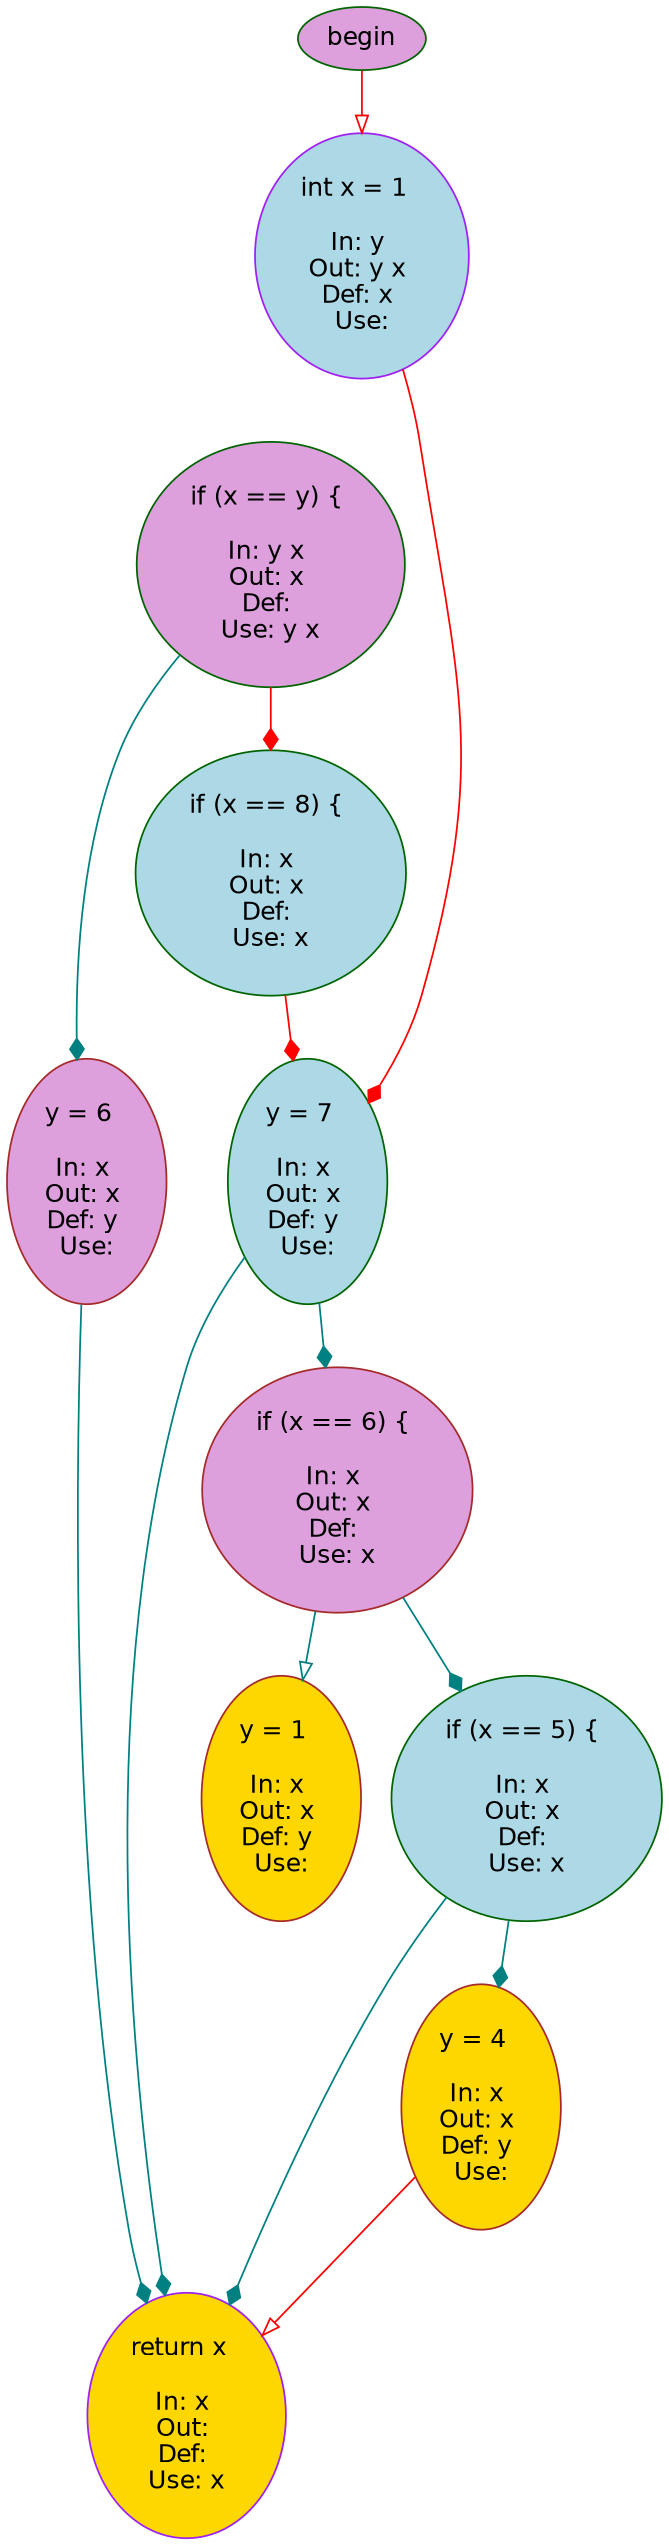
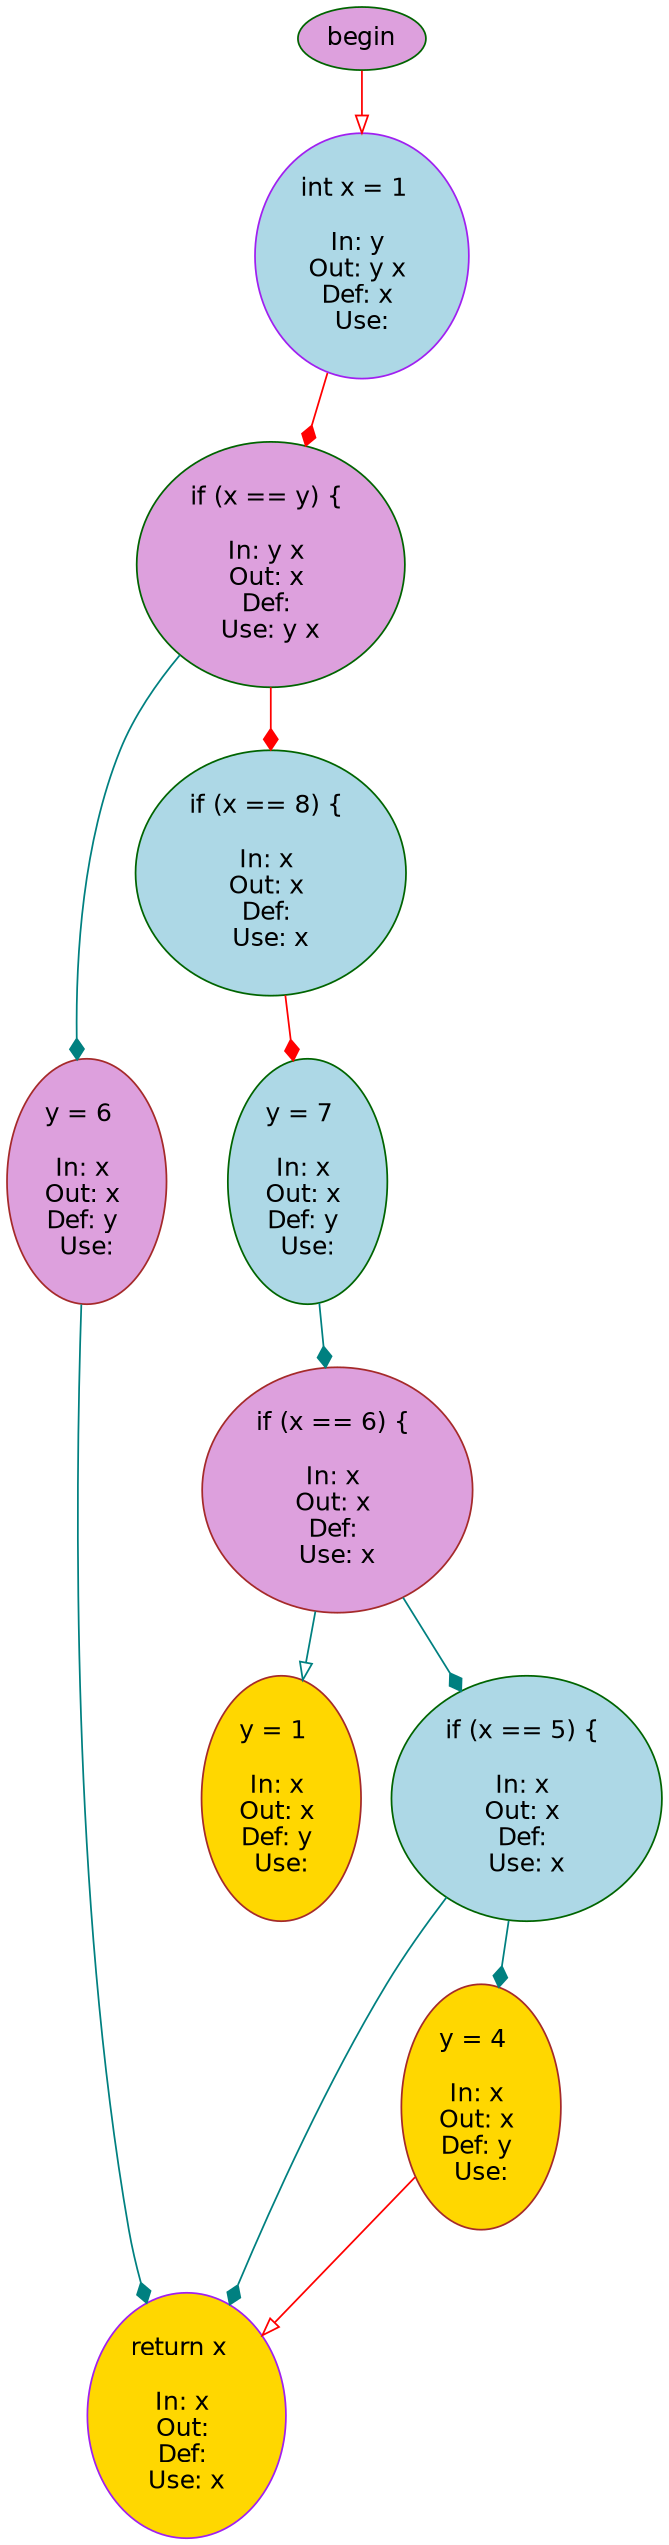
  digraph {
    fontname="DejaVu Sans"
    node [color=darkgreen fillcolor=lightblue fontname="DejaVu Sans" style=filled]
    edge [arrowhead=diamond color=teal fontname="DejaVu Sans"]
    n1 [color=purple label="int x = 1  \n\nIn: y \nOut: y x \nDef: x \nUse:"]
    n2 [fillcolor=plum label="if (x == y) { \n\nIn: y x \nOut: x \nDef: \nUse: y x"]
    begin [fillcolor=plum]
    n4 [color=brown fillcolor=plum label="y = 6  \n\nIn: x \nOut: x \nDef: y \nUse:"]
    n5 [label="if (x == 8) { \n\nIn: x \nOut: x \nDef: \nUse: x"]
    n6 [color=purple fillcolor=gold label="return x  \n\nIn: x \nOut: \nDef: \nUse: x"]
    n7 [label="y = 7  \n\nIn: x \nOut: x \nDef: y \nUse:"]
    n8 [color=brown fillcolor=plum label="if (x == 6) { \n\nIn: x \nOut: x \nDef: \nUse: x"]
    n9 [color=brown fillcolor=gold label="y = 1  \n\nIn: x \nOut: x \nDef: y \nUse:"]
    n10 [label="if (x == 5) { \n\nIn: x \nOut: x \nDef: \nUse: x"]
    n11 [color=brown fillcolor=gold label="y = 4  \n\nIn: x \nOut: x \nDef: y \nUse:"]
-   n1 -> n7 [color=red]
+   n1 -> n2 [color=red]
    n2 -> n4
    n2 -> n5 [color=red]
    begin -> n1 [arrowhead=onormal color=red]
    n4 -> n6
    n5 -> n7 [color=red]
-   n7 -> n6
    n7 -> n8
    n8 -> n9 [arrowhead=onormal]
    n8 -> n10
    n10 -> n6
    n10 -> n11
    n11 -> n6 [arrowhead=onormal color=red]
  }
